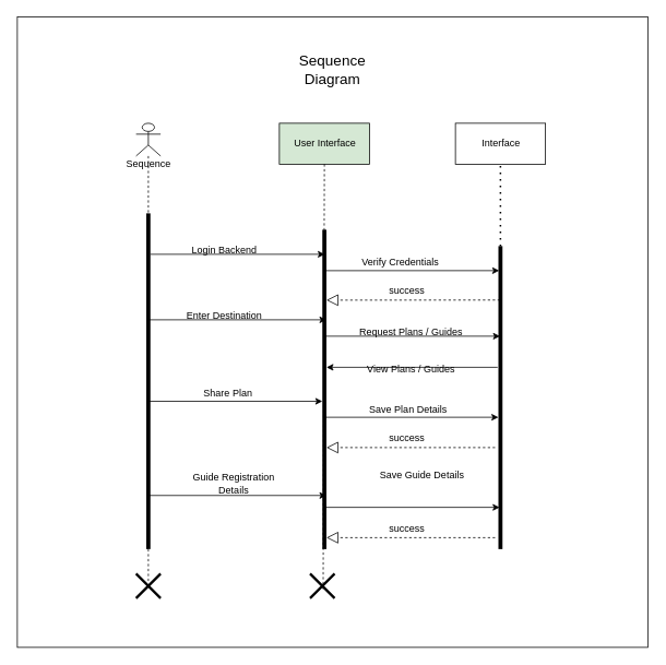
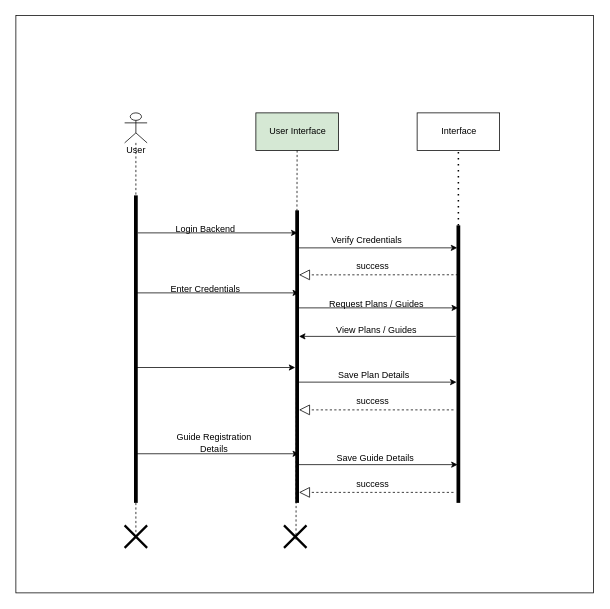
  <mxCell id="0" />
  <mxCell id="1" parent="0" />
  <mxCell id="2" value="" style="whiteSpace=wrap;html=1;aspect=fixed;" vertex="1" parent="1"><mxGeometry x="20.5" y="20" width="770" height="770" as="geometry" /></mxCell>
  <mxCell id="3" value="&lt;div&gt;User Interface&lt;/div&gt;" style="html=1;fillColor=#d5e8d4;" parent="1" vertex="1"><mxGeometry x="340.5" y="150" width="110" height="50" as="geometry" /></mxCell>
- <mxCell id="4" value="Sequence" style="shape=umlLifeline;participant=umlActor;perimeter=lifelinePerimeter;whiteSpace=wrap;html=1;container=1;collapsible=0;recursiveResize=0;verticalAlign=top;spacingTop=36;outlineConnect=0;" parent="1" vertex="1"><mxGeometry x="165.5" y="150" width="30" height="560" as="geometry" /></mxCell>
+ <mxCell id="4" value="User" style="shape=umlLifeline;participant=umlActor;perimeter=lifelinePerimeter;whiteSpace=wrap;html=1;container=1;collapsible=0;recursiveResize=0;verticalAlign=top;spacingTop=36;outlineConnect=0;" parent="1" vertex="1"><mxGeometry x="165.5" y="150" width="30" height="560" as="geometry" /></mxCell>
  <mxCell id="5" value="" style="html=1;points=[];perimeter=orthogonalPerimeter;fillColor=#000000;strokeColor=none;" parent="1" vertex="1"><mxGeometry x="178" y="260" width="5" height="410" as="geometry" /></mxCell>
  <mxCell id="6" value="" style="html=1;points=[];perimeter=orthogonalPerimeter;fillColor=#000000;strokeColor=none;" parent="1" vertex="1"><mxGeometry x="393" y="280" width="5" height="390" as="geometry" /></mxCell>
  <mxCell id="7" value="" style="endArrow=classic;html=1;" parent="1" edge="1"><mxGeometry width="50" height="50" relative="1" as="geometry"><mxPoint x="183" y="310" as="sourcePoint" /><mxPoint x="396" y="310" as="targetPoint" /></mxGeometry></mxCell>
  <mxCell id="8" value="&lt;div&gt;Login Backend&lt;/div&gt;" style="text;html=1;align=center;verticalAlign=middle;resizable=0;points=[];autosize=1;" parent="1" vertex="1"><mxGeometry x="213" y="290" width="120" height="30" as="geometry" /></mxCell>
  <mxCell id="9" value="" style="html=1;points=[];perimeter=orthogonalPerimeter;fillColor=#000000;strokeColor=none;" parent="1" vertex="1"><mxGeometry x="608" y="300" width="5" height="370" as="geometry" /></mxCell>
  <mxCell id="10" value="" style="endArrow=classic;html=1;exitX=-0.2;exitY=0.4;exitDx=0;exitDy=0;exitPerimeter=0;" parent="1" source="9" edge="1"><mxGeometry width="50" height="50" relative="1" as="geometry"><mxPoint x="368" y="420" as="sourcePoint" /><mxPoint x="398" y="448" as="targetPoint" /></mxGeometry></mxCell>
- <mxCell id="11" value="View Plans / Guides" style="text;html=1;align=center;verticalAlign=middle;resizable=0;points=[];autosize=1;" parent="1" vertex="1"><mxGeometry x="435.5" y="435" width="130" height="30" as="geometry" /></mxCell>
+ <mxCell id="11" value="View Plans / Guides" style="text;html=1;align=center;verticalAlign=middle;resizable=0;points=[];autosize=1;" parent="1" vertex="1"><mxGeometry x="435.5" y="425" width="130" height="30" as="geometry" /></mxCell>
  <mxCell id="12" value="" style="endArrow=classic;html=1;" parent="1" edge="1"><mxGeometry width="50" height="50" relative="1" as="geometry"><mxPoint x="180" y="489.5" as="sourcePoint" /><mxPoint x="393" y="489.5" as="targetPoint" /></mxGeometry></mxCell>
- <mxCell id="13" value="Share Plan" style="text;html=1;strokeColor=none;fillColor=none;align=center;verticalAlign=middle;whiteSpace=wrap;rounded=0;" parent="1" vertex="1"><mxGeometry x="223" y="469.5" width="110" height="20" as="geometry" /></mxCell>
  <mxCell id="14" value="" style="endArrow=none;dashed=1;html=1;entryX=0.5;entryY=1;entryDx=0;entryDy=0;exitX=0.533;exitY=0.633;exitDx=0;exitDy=0;exitPerimeter=0;" parent="1" source="15" target="3" edge="1"><mxGeometry width="50" height="50" relative="1" as="geometry"><mxPoint x="396" y="630" as="sourcePoint" /><mxPoint x="530.5" y="370" as="targetPoint" /></mxGeometry></mxCell>
  <mxCell id="15" value="" style="shape=umlDestroy;whiteSpace=wrap;html=1;strokeWidth=3;" parent="1" vertex="1"><mxGeometry x="378" y="700" width="30" height="30" as="geometry" /></mxCell>
  <mxCell id="16" value="Interface" style="html=1;" parent="1" vertex="1"><mxGeometry x="555.5" y="150" width="110" height="50" as="geometry" /></mxCell>
  <mxCell id="17" value="" style="endArrow=none;dashed=1;html=1;dashPattern=1 3;strokeWidth=2;entryX=0.5;entryY=1;entryDx=0;entryDy=0;" parent="1" source="9" target="16" edge="1"><mxGeometry width="50" height="50" relative="1" as="geometry"><mxPoint x="378" y="410" as="sourcePoint" /><mxPoint x="418" y="370" as="targetPoint" /></mxGeometry></mxCell>
- <mxCell id="18" value="&lt;font style=&quot;font-size: 18px;&quot;&gt;Sequence Diagram&lt;/font&gt;" style="text;html=1;strokeColor=none;fillColor=none;align=center;verticalAlign=middle;whiteSpace=wrap;rounded=0;" parent="1" vertex="1"><mxGeometry x="338" y="60" width="135" height="50" as="geometry" /></mxCell>
  <mxCell id="19" value="" style="shape=umlDestroy;whiteSpace=wrap;html=1;strokeWidth=3;" parent="1" vertex="1"><mxGeometry x="165.5" y="700" width="30" height="30" as="geometry" /></mxCell>
  <mxCell id="20" value="" style="endArrow=classic;html=1;rounded=0;entryX=0.2;entryY=0.081;entryDx=0;entryDy=0;entryPerimeter=0;" edge="1" parent="1" target="9"><mxGeometry width="50" height="50" relative="1" as="geometry"><mxPoint x="398" y="330" as="sourcePoint" /><mxPoint x="598" y="330" as="targetPoint" /></mxGeometry></mxCell>
  <mxCell id="21" value="Verify Credentials" style="text;html=1;align=center;verticalAlign=middle;resizable=0;points=[];autosize=1;strokeColor=none;fillColor=none;" vertex="1" parent="1"><mxGeometry x="428" y="305" width="120" height="30" as="geometry" /></mxCell>
  <mxCell id="22" value="" style="endArrow=block;dashed=1;endFill=0;endSize=12;html=1;rounded=0;exitX=0.4;exitY=0.178;exitDx=0;exitDy=0;exitPerimeter=0;" edge="1" parent="1" source="9"><mxGeometry width="160" relative="1" as="geometry"><mxPoint x="598" y="360" as="sourcePoint" /><mxPoint x="398" y="366" as="targetPoint" /></mxGeometry></mxCell>
  <mxCell id="23" value="success" style="text;html=1;align=center;verticalAlign=middle;resizable=0;points=[];autosize=1;strokeColor=none;fillColor=none;" vertex="1" parent="1"><mxGeometry x="461" y="340" width="70" height="30" as="geometry" /></mxCell>
  <mxCell id="24" value="" style="endArrow=classic;html=1;rounded=0;" edge="1" parent="1" source="4"><mxGeometry width="50" height="50" relative="1" as="geometry"><mxPoint x="368" y="390" as="sourcePoint" /><mxPoint x="398" y="390" as="targetPoint" /></mxGeometry></mxCell>
- <mxCell id="25" value="Enter Destination" style="text;html=1;align=center;verticalAlign=middle;resizable=0;points=[];autosize=1;strokeColor=none;fillColor=none;" vertex="1" parent="1"><mxGeometry x="218" y="370" width="110" height="30" as="geometry" /></mxCell>
+ <mxCell id="25" value="Enter Credentials" style="text;html=1;align=center;verticalAlign=middle;resizable=0;points=[];autosize=1;strokeColor=none;fillColor=none;" vertex="1" parent="1"><mxGeometry x="218" y="370" width="110" height="30" as="geometry" /></mxCell>
  <mxCell id="26" value="" style="endArrow=classic;html=1;rounded=0;entryX=0.4;entryY=0.28;entryDx=0;entryDy=0;entryPerimeter=0;" edge="1" parent="1"><mxGeometry width="50" height="50" relative="1" as="geometry"><mxPoint x="398" y="410" as="sourcePoint" /><mxPoint x="610" y="410" as="targetPoint" /></mxGeometry></mxCell>
  <mxCell id="27" value="Request Plans / Guides" style="text;html=1;align=center;verticalAlign=middle;resizable=0;points=[];autosize=1;strokeColor=none;fillColor=none;" vertex="1" parent="1"><mxGeometry x="425.5" y="390" width="150" height="30" as="geometry" /></mxCell>
  <mxCell id="28" value="" style="endArrow=classic;html=1;" edge="1" parent="1"><mxGeometry width="50" height="50" relative="1" as="geometry"><mxPoint x="395" y="509" as="sourcePoint" /><mxPoint x="608" y="509" as="targetPoint" /></mxGeometry></mxCell>
  <mxCell id="29" value="Save Plan Details" style="text;html=1;strokeColor=none;fillColor=none;align=center;verticalAlign=middle;whiteSpace=wrap;rounded=0;" vertex="1" parent="1"><mxGeometry x="443" y="489.5" width="110" height="20" as="geometry" /></mxCell>
  <mxCell id="30" value="" style="endArrow=classic;html=1;" edge="1" parent="1"><mxGeometry width="50" height="50" relative="1" as="geometry"><mxPoint x="181.5" y="604.5" as="sourcePoint" /><mxPoint x="398" y="604.5" as="targetPoint" /></mxGeometry></mxCell>
  <mxCell id="31" value="Guide Registration Details" style="text;html=1;strokeColor=none;fillColor=none;align=center;verticalAlign=middle;whiteSpace=wrap;rounded=0;" vertex="1" parent="1"><mxGeometry x="229.5" y="580" width="110" height="20" as="geometry" /></mxCell>
  <mxCell id="32" value="" style="endArrow=classic;html=1;" edge="1" parent="1"><mxGeometry width="50" height="50" relative="1" as="geometry"><mxPoint x="396.5" y="619" as="sourcePoint" /><mxPoint x="609.5" y="619" as="targetPoint" /></mxGeometry></mxCell>
- <mxCell id="33" value="Save Guide Details" style="text;html=1;strokeColor=none;fillColor=none;align=center;verticalAlign=middle;whiteSpace=wrap;rounded=0;" vertex="1" parent="1"><mxGeometry x="459.5" y="569.5" width="110" height="20" as="geometry" /></mxCell>
+ <mxCell id="33" value="Save Guide Details" style="text;html=1;strokeColor=none;fillColor=none;align=center;verticalAlign=middle;whiteSpace=wrap;rounded=0;" vertex="1" parent="1"><mxGeometry x="444.5" y="599.5" width="110" height="20" as="geometry" /></mxCell>
  <mxCell id="34" value="" style="endArrow=block;dashed=1;endFill=0;endSize=12;html=1;rounded=0;exitX=-0.8;exitY=0.226;exitDx=0;exitDy=0;exitPerimeter=0;" edge="1" parent="1"><mxGeometry width="160" relative="1" as="geometry"><mxPoint x="604" y="546" as="sourcePoint" /><mxPoint x="398" y="546" as="targetPoint" /></mxGeometry></mxCell>
  <mxCell id="35" value="success" style="text;html=1;align=center;verticalAlign=middle;resizable=0;points=[];autosize=1;strokeColor=none;fillColor=none;" vertex="1" parent="1"><mxGeometry x="461" y="520" width="70" height="30" as="geometry" /></mxCell>
  <mxCell id="36" value="" style="endArrow=block;dashed=1;endFill=0;endSize=12;html=1;rounded=0;exitX=-0.8;exitY=0.226;exitDx=0;exitDy=0;exitPerimeter=0;" edge="1" parent="1"><mxGeometry width="160" relative="1" as="geometry"><mxPoint x="604" y="656" as="sourcePoint" /><mxPoint x="398" y="656" as="targetPoint" /></mxGeometry></mxCell>
  <mxCell id="37" value="success" style="text;html=1;align=center;verticalAlign=middle;resizable=0;points=[];autosize=1;strokeColor=none;fillColor=none;" vertex="1" parent="1"><mxGeometry x="461" y="630" width="70" height="30" as="geometry" /></mxCell>
